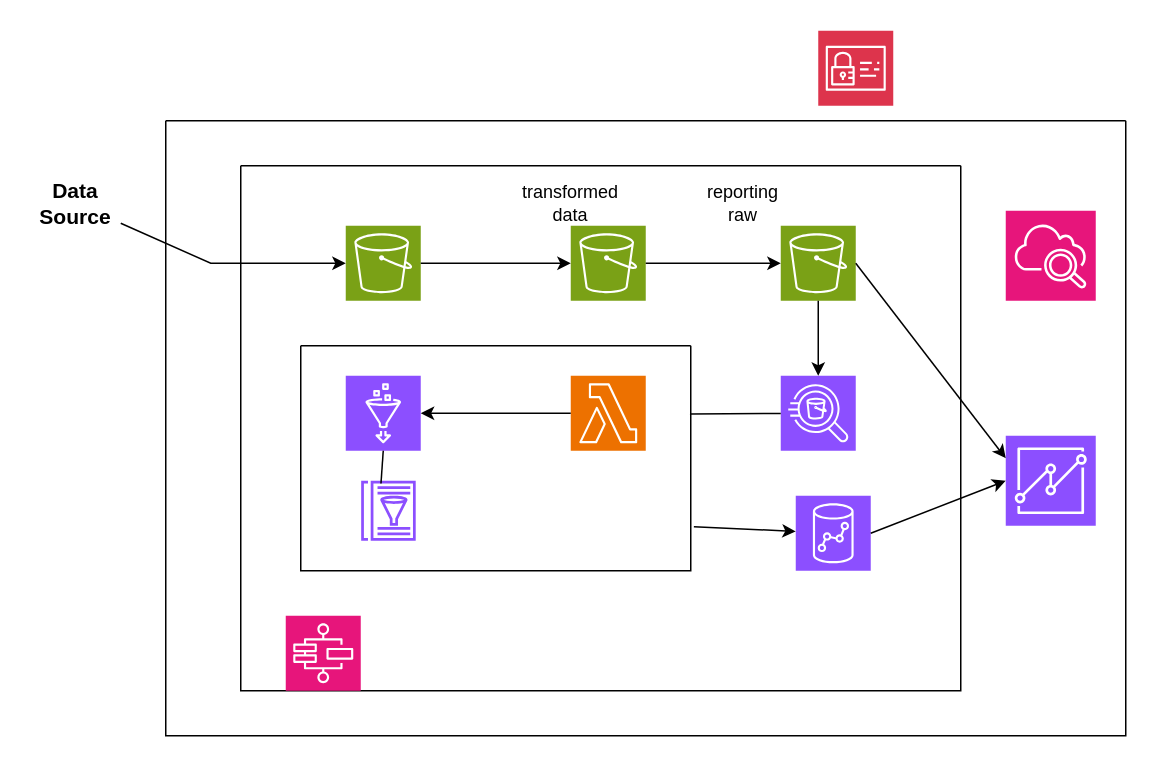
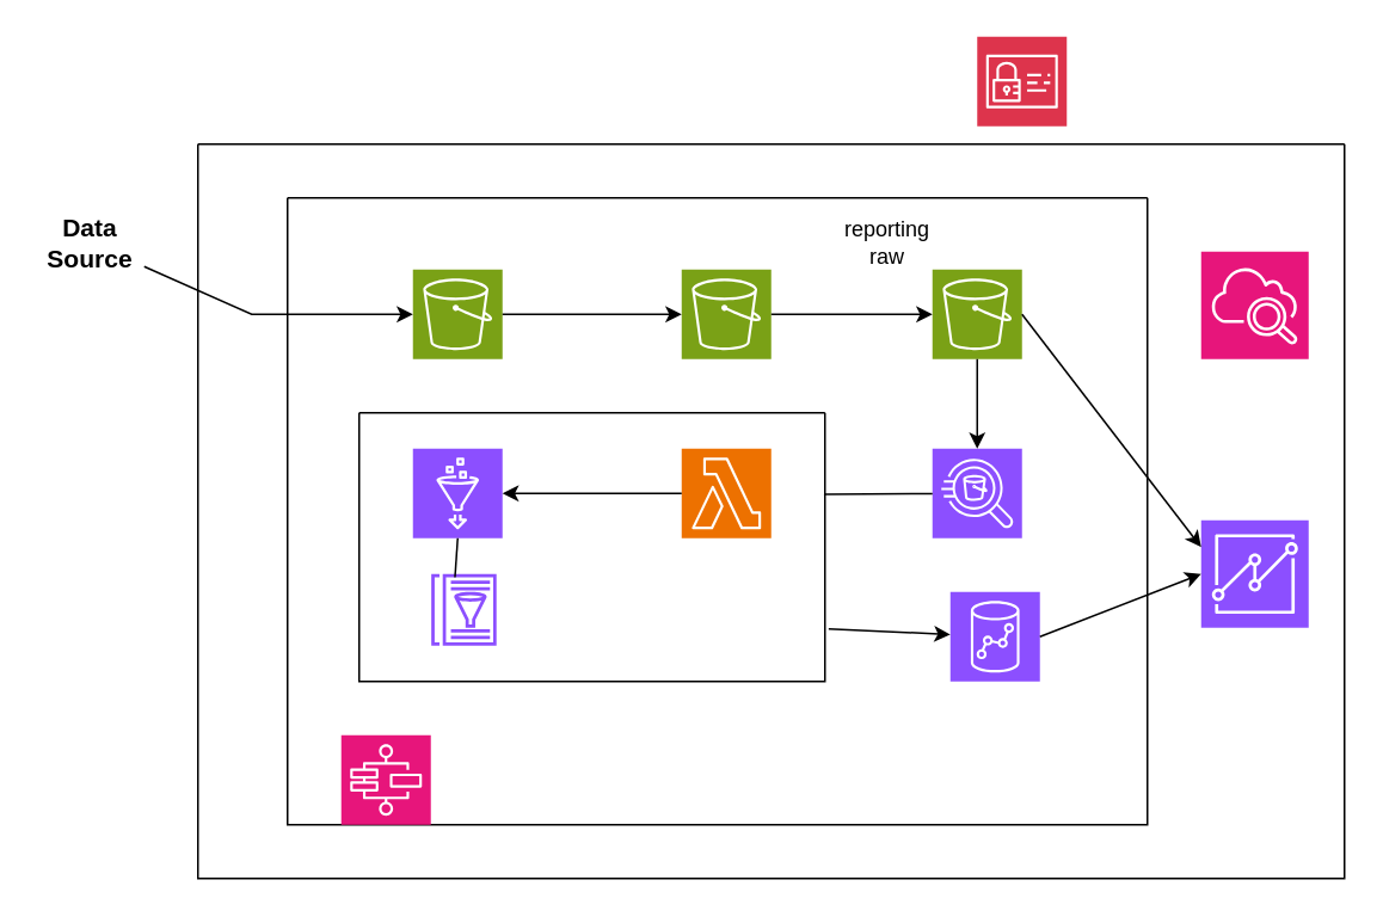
  <mxCell id="0" />
  <mxCell id="1" parent="0" />
  <mxCell id="2" value="" style="sketch=0;points=[[0,0,0],[0.25,0,0],[0.5,0,0],[0.75,0,0],[1,0,0],[0,1,0],[0.25,1,0],[0.5,1,0],[0.75,1,0],[1,1,0],[0,0.25,0],[0,0.5,0],[0,0.75,0],[1,0.25,0],[1,0.5,0],[1,0.75,0]];outlineConnect=0;fontColor=#232F3E;fillColor=#DD344C;strokeColor=#ffffff;dashed=0;verticalLabelPosition=bottom;verticalAlign=top;align=center;html=1;fontSize=12;fontStyle=0;aspect=fixed;shape=mxgraph.aws4.resourceIcon;resIcon=mxgraph.aws4.identity_and_access_management;" vertex="1" parent="1"><mxGeometry x="545" y="20" width="50" height="50" as="geometry" /></mxCell>
  <mxCell id="3" value="" style="sketch=0;points=[[0,0,0],[0.25,0,0],[0.5,0,0],[0.75,0,0],[1,0,0],[0,1,0],[0.25,1,0],[0.5,1,0],[0.75,1,0],[1,1,0],[0,0.25,0],[0,0.5,0],[0,0.75,0],[1,0.25,0],[1,0.5,0],[1,0.75,0]];outlineConnect=0;fontColor=#232F3E;fillColor=#8C4FFF;strokeColor=#ffffff;dashed=0;verticalLabelPosition=bottom;verticalAlign=top;align=center;html=1;fontSize=12;fontStyle=0;aspect=fixed;shape=mxgraph.aws4.resourceIcon;resIcon=mxgraph.aws4.glue;" vertex="1" parent="1"><mxGeometry x="230" y="250" width="50" height="50" as="geometry" /></mxCell>
  <mxCell id="4" value="" style="swimlane;startSize=0;" vertex="1" parent="1"><mxGeometry x="110" y="80" width="640" height="410" as="geometry" /></mxCell>
- <mxCell id="5" value="transformed data" style="text;html=1;align=center;verticalAlign=middle;whiteSpace=wrap;rounded=0;" vertex="1" parent="4"><mxGeometry x="240" y="40" width="60" height="30" as="geometry" /></mxCell>
  <mxCell id="6" value="r&lt;span style=&quot;background-color: transparent; color: light-dark(rgb(0, 0, 0), rgb(255, 255, 255));&quot;&gt;eporting raw&lt;/span&gt;" style="text;html=1;align=center;verticalAlign=middle;whiteSpace=wrap;rounded=0;" vertex="1" parent="4"><mxGeometry x="355" y="40" width="60" height="30" as="geometry" /></mxCell>
  <mxCell id="7" value="" style="sketch=0;points=[[0,0,0],[0.25,0,0],[0.5,0,0],[0.75,0,0],[1,0,0],[0,1,0],[0.25,1,0],[0.5,1,0],[0.75,1,0],[1,1,0],[0,0.25,0],[0,0.5,0],[0,0.75,0],[1,0.25,0],[1,0.5,0],[1,0.75,0]];outlineConnect=0;fontColor=#232F3E;fillColor=#7AA116;strokeColor=#ffffff;dashed=0;verticalLabelPosition=bottom;verticalAlign=top;align=center;html=1;fontSize=12;fontStyle=0;aspect=fixed;shape=mxgraph.aws4.resourceIcon;resIcon=mxgraph.aws4.s3;" vertex="1" parent="4"><mxGeometry x="120" y="70" width="50" height="50" as="geometry" /></mxCell>
  <mxCell id="8" value="" style="sketch=0;points=[[0,0,0],[0.25,0,0],[0.5,0,0],[0.75,0,0],[1,0,0],[0,1,0],[0.25,1,0],[0.5,1,0],[0.75,1,0],[1,1,0],[0,0.25,0],[0,0.5,0],[0,0.75,0],[1,0.25,0],[1,0.5,0],[1,0.75,0]];points=[[0,0,0],[0.25,0,0],[0.5,0,0],[0.75,0,0],[1,0,0],[0,1,0],[0.25,1,0],[0.5,1,0],[0.75,1,0],[1,1,0],[0,0.25,0],[0,0.5,0],[0,0.75,0],[1,0.25,0],[1,0.5,0],[1,0.75,0]];outlineConnect=0;fontColor=#232F3E;fillColor=#E7157B;strokeColor=#ffffff;dashed=0;verticalLabelPosition=bottom;verticalAlign=top;align=center;html=1;fontSize=12;fontStyle=0;aspect=fixed;shape=mxgraph.aws4.resourceIcon;resIcon=mxgraph.aws4.cloudwatch_2;" vertex="1" parent="4"><mxGeometry x="560" y="60" width="60" height="60" as="geometry" /></mxCell>
  <mxCell id="9" value="" style="sketch=0;points=[[0,0,0],[0.25,0,0],[0.5,0,0],[0.75,0,0],[1,0,0],[0,1,0],[0.25,1,0],[0.5,1,0],[0.75,1,0],[1,1,0],[0,0.25,0],[0,0.5,0],[0,0.75,0],[1,0.25,0],[1,0.5,0],[1,0.75,0]];outlineConnect=0;fontColor=#232F3E;fillColor=#8C4FFF;strokeColor=#ffffff;dashed=0;verticalLabelPosition=bottom;verticalAlign=top;align=center;html=1;fontSize=12;fontStyle=0;aspect=fixed;shape=mxgraph.aws4.resourceIcon;resIcon=mxgraph.aws4.quicksight;" vertex="1" parent="4"><mxGeometry x="560" y="210" width="60" height="60" as="geometry" /></mxCell>
  <mxCell id="10" value="&lt;h3&gt;Data Source&lt;/h3&gt;" style="text;html=1;align=center;verticalAlign=middle;whiteSpace=wrap;rounded=0;" vertex="1" parent="1"><mxGeometry x="20" y="110" width="60" height="50" as="geometry" /></mxCell>
  <mxCell id="11" value="" style="swimlane;startSize=0;" vertex="1" parent="1"><mxGeometry x="160" y="110" width="480" height="350" as="geometry" /></mxCell>
  <mxCell id="12" value="" style="sketch=0;points=[[0,0,0],[0.25,0,0],[0.5,0,0],[0.75,0,0],[1,0,0],[0,1,0],[0.25,1,0],[0.5,1,0],[0.75,1,0],[1,1,0],[0,0.25,0],[0,0.5,0],[0,0.75,0],[1,0.25,0],[1,0.5,0],[1,0.75,0]];outlineConnect=0;fontColor=#232F3E;fillColor=#E7157B;strokeColor=#ffffff;dashed=0;verticalLabelPosition=bottom;verticalAlign=top;align=center;html=1;fontSize=12;fontStyle=0;aspect=fixed;shape=mxgraph.aws4.resourceIcon;resIcon=mxgraph.aws4.step_functions;" vertex="1" parent="11"><mxGeometry x="30" y="300" width="50" height="50" as="geometry" /></mxCell>
  <mxCell id="13" value="" style="sketch=0;points=[[0,0,0],[0.25,0,0],[0.5,0,0],[0.75,0,0],[1,0,0],[0,1,0],[0.25,1,0],[0.5,1,0],[0.75,1,0],[1,1,0],[0,0.25,0],[0,0.5,0],[0,0.75,0],[1,0.25,0],[1,0.5,0],[1,0.75,0]];outlineConnect=0;fontColor=#232F3E;fillColor=#8C4FFF;strokeColor=#ffffff;dashed=0;verticalLabelPosition=bottom;verticalAlign=top;align=center;html=1;fontSize=12;fontStyle=0;aspect=fixed;shape=mxgraph.aws4.resourceIcon;resIcon=mxgraph.aws4.athena;" vertex="1" parent="11"><mxGeometry x="360" y="140" width="50" height="50" as="geometry" /></mxCell>
  <mxCell id="14" value="" style="sketch=0;points=[[0,0,0],[0.25,0,0],[0.5,0,0],[0.75,0,0],[1,0,0],[0,1,0],[0.25,1,0],[0.5,1,0],[0.75,1,0],[1,1,0],[0,0.25,0],[0,0.5,0],[0,0.75,0],[1,0.25,0],[1,0.5,0],[1,0.75,0]];outlineConnect=0;fontColor=#232F3E;fillColor=#8C4FFF;strokeColor=#ffffff;dashed=0;verticalLabelPosition=bottom;verticalAlign=top;align=center;html=1;fontSize=12;fontStyle=0;aspect=fixed;shape=mxgraph.aws4.resourceIcon;resIcon=mxgraph.aws4.redshift;" vertex="1" parent="11"><mxGeometry x="370" y="220" width="50" height="50" as="geometry" /></mxCell>
  <mxCell id="15" value="" style="sketch=0;points=[[0,0,0],[0.25,0,0],[0.5,0,0],[0.75,0,0],[1,0,0],[0,1,0],[0.25,1,0],[0.5,1,0],[0.75,1,0],[1,1,0],[0,0.25,0],[0,0.5,0],[0,0.75,0],[1,0.25,0],[1,0.5,0],[1,0.75,0]];outlineConnect=0;fontColor=#232F3E;fillColor=#7AA116;strokeColor=#ffffff;dashed=0;verticalLabelPosition=bottom;verticalAlign=top;align=center;html=1;fontSize=12;fontStyle=0;aspect=fixed;shape=mxgraph.aws4.resourceIcon;resIcon=mxgraph.aws4.s3;" vertex="1" parent="11"><mxGeometry x="360" y="40" width="50" height="50" as="geometry" /></mxCell>
  <mxCell id="16" value="" style="endArrow=classic;html=1;rounded=0;exitX=0.5;exitY=1;exitDx=0;exitDy=0;exitPerimeter=0;" edge="1" parent="11" source="15" target="13"><mxGeometry width="50" height="50" relative="1" as="geometry"><mxPoint x="210" y="200" as="sourcePoint" /><mxPoint x="260" y="150" as="targetPoint" /></mxGeometry></mxCell>
  <mxCell id="17" value="" style="sketch=0;points=[[0,0,0],[0.25,0,0],[0.5,0,0],[0.75,0,0],[1,0,0],[0,1,0],[0.25,1,0],[0.5,1,0],[0.75,1,0],[1,1,0],[0,0.25,0],[0,0.5,0],[0,0.75,0],[1,0.25,0],[1,0.5,0],[1,0.75,0]];outlineConnect=0;fontColor=#232F3E;fillColor=#7AA116;strokeColor=#ffffff;dashed=0;verticalLabelPosition=bottom;verticalAlign=top;align=center;html=1;fontSize=12;fontStyle=0;aspect=fixed;shape=mxgraph.aws4.resourceIcon;resIcon=mxgraph.aws4.s3;" vertex="1" parent="11"><mxGeometry x="220" y="40" width="50" height="50" as="geometry" /></mxCell>
  <mxCell id="18" value="" style="endArrow=classic;html=1;rounded=0;exitX=1;exitY=0.5;exitDx=0;exitDy=0;exitPerimeter=0;entryX=0;entryY=0.5;entryDx=0;entryDy=0;entryPerimeter=0;" edge="1" parent="11" source="17" target="15"><mxGeometry width="50" height="50" relative="1" as="geometry"><mxPoint x="210" y="200" as="sourcePoint" /><mxPoint x="260" y="150" as="targetPoint" /></mxGeometry></mxCell>
  <mxCell id="19" value="" style="sketch=0;points=[[0,0,0],[0.25,0,0],[0.5,0,0],[0.75,0,0],[1,0,0],[0,1,0],[0.25,1,0],[0.5,1,0],[0.75,1,0],[1,1,0],[0,0.25,0],[0,0.5,0],[0,0.75,0],[1,0.25,0],[1,0.5,0],[1,0.75,0]];outlineConnect=0;fontColor=#232F3E;fillColor=#ED7100;strokeColor=#ffffff;dashed=0;verticalLabelPosition=bottom;verticalAlign=top;align=center;html=1;fontSize=12;fontStyle=0;aspect=fixed;shape=mxgraph.aws4.resourceIcon;resIcon=mxgraph.aws4.lambda;" vertex="1" parent="11"><mxGeometry x="220" y="140" width="50" height="50" as="geometry" /></mxCell>
  <mxCell id="20" value="" style="endArrow=classic;html=1;rounded=0;entryX=0;entryY=0.5;entryDx=0;entryDy=0;entryPerimeter=0;" edge="1" parent="1" source="10" target="7"><mxGeometry width="50" height="50" relative="1" as="geometry"><mxPoint x="370" y="310" as="sourcePoint" /><mxPoint x="420" y="260" as="targetPoint" /><Array as="points"><mxPoint x="140" y="175" /></Array></mxGeometry></mxCell>
  <mxCell id="21" value="" style="endArrow=classic;html=1;rounded=0;exitX=1;exitY=0.5;exitDx=0;exitDy=0;exitPerimeter=0;entryX=0;entryY=0.5;entryDx=0;entryDy=0;entryPerimeter=0;" edge="1" parent="1" source="7" target="17"><mxGeometry width="50" height="50" relative="1" as="geometry"><mxPoint x="370" y="310" as="sourcePoint" /><mxPoint x="420" y="260" as="targetPoint" /></mxGeometry></mxCell>
  <mxCell id="22" value="" style="swimlane;startSize=0;" vertex="1" parent="1"><mxGeometry x="200" y="230" width="260" height="150" as="geometry" /></mxCell>
  <mxCell id="23" value="" style="sketch=0;outlineConnect=0;fontColor=#232F3E;gradientColor=none;fillColor=#8C4FFF;strokeColor=none;dashed=0;verticalLabelPosition=bottom;verticalAlign=top;align=center;html=1;fontSize=12;fontStyle=0;aspect=fixed;pointerEvents=1;shape=mxgraph.aws4.glue_data_catalog;" vertex="1" parent="22"><mxGeometry x="40" y="90" width="36.92" height="40" as="geometry" /></mxCell>
  <mxCell id="24" value="" style="endArrow=none;html=1;rounded=0;exitX=0.998;exitY=0.303;exitDx=0;exitDy=0;exitPerimeter=0;" edge="1" parent="1" source="22" target="13"><mxGeometry width="50" height="50" relative="1" as="geometry"><mxPoint x="370" y="310" as="sourcePoint" /><mxPoint x="420" y="260" as="targetPoint" /></mxGeometry></mxCell>
  <mxCell id="25" value="" style="endArrow=none;html=1;rounded=0;exitX=0.363;exitY=0.045;exitDx=0;exitDy=0;exitPerimeter=0;entryX=0.5;entryY=1;entryDx=0;entryDy=0;entryPerimeter=0;" edge="1" parent="1" source="23" target="3"><mxGeometry width="50" height="50" relative="1" as="geometry"><mxPoint x="370" y="310" as="sourcePoint" /><mxPoint x="420" y="260" as="targetPoint" /></mxGeometry></mxCell>
  <mxCell id="26" value="" style="endArrow=classic;html=1;rounded=0;exitX=1.008;exitY=0.804;exitDx=0;exitDy=0;exitPerimeter=0;" edge="1" parent="1" source="22" target="14"><mxGeometry width="50" height="50" relative="1" as="geometry"><mxPoint x="370" y="310" as="sourcePoint" /><mxPoint x="420" y="260" as="targetPoint" /><Array as="points" /></mxGeometry></mxCell>
  <mxCell id="27" value="" style="endArrow=classic;html=1;rounded=0;exitX=1;exitY=0.5;exitDx=0;exitDy=0;exitPerimeter=0;entryX=0;entryY=0.5;entryDx=0;entryDy=0;entryPerimeter=0;" edge="1" parent="1" source="14" target="9"><mxGeometry width="50" height="50" relative="1" as="geometry"><mxPoint x="370" y="310" as="sourcePoint" /><mxPoint x="420" y="260" as="targetPoint" /></mxGeometry></mxCell>
  <mxCell id="28" value="" style="endArrow=classic;html=1;rounded=0;exitX=1;exitY=0.5;exitDx=0;exitDy=0;exitPerimeter=0;entryX=0;entryY=0.25;entryDx=0;entryDy=0;entryPerimeter=0;" edge="1" parent="1" source="15" target="9"><mxGeometry width="50" height="50" relative="1" as="geometry"><mxPoint x="370" y="310" as="sourcePoint" /><mxPoint x="420" y="260" as="targetPoint" /></mxGeometry></mxCell>
  <mxCell id="29" value="" style="endArrow=classic;html=1;rounded=0;exitX=0;exitY=0.5;exitDx=0;exitDy=0;exitPerimeter=0;" edge="1" parent="1" source="19" target="3"><mxGeometry width="50" height="50" relative="1" as="geometry"><mxPoint x="370" y="310" as="sourcePoint" /><mxPoint x="420" y="260" as="targetPoint" /></mxGeometry></mxCell>
